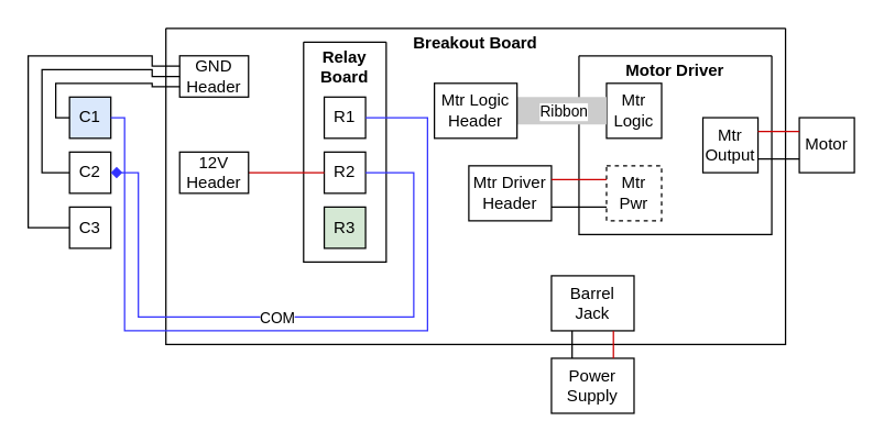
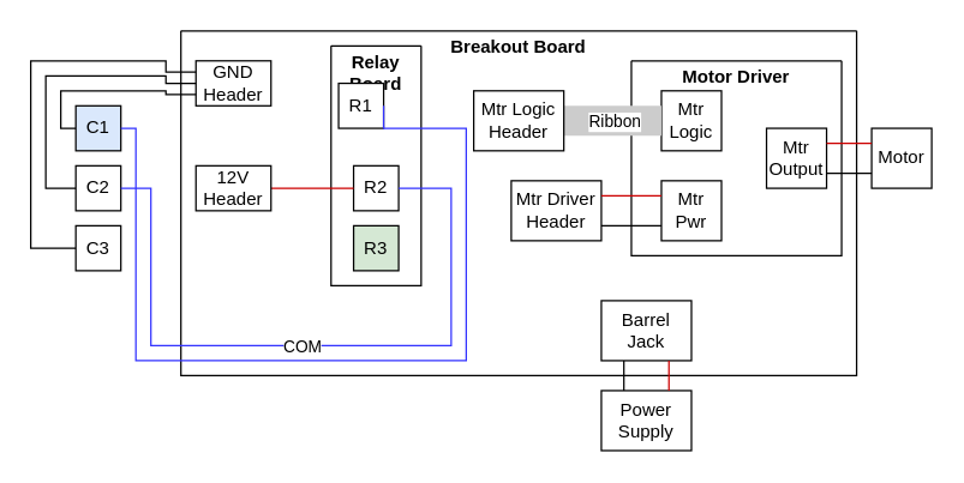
  <mxCell id="0" />
  <mxCell id="1" parent="0" />
  <mxCell id="2" value="Breakout Board" style="swimlane;startSize=0;spacingTop=20;spacingLeft=0;" parent="1" vertex="1"><mxGeometry x="120" y="20" width="450" height="230" as="geometry" /></mxCell>
  <mxCell id="3" value="Relay&#10;Board" style="swimlane;startSize=0;spacingTop=35;" parent="2" vertex="1"><mxGeometry x="100" y="10" width="60" height="160" as="geometry"><mxRectangle x="90" y="10" width="70" height="80" as="alternateBounds" /></mxGeometry></mxCell>
  <mxCell id="4" value="R3" style="whiteSpace=wrap;html=1;aspect=fixed;fillColor=#d5e8d4;" parent="3" vertex="1"><mxGeometry x="15" y="120" width="30" height="30" as="geometry" /></mxCell>
  <mxCell id="5" value="R2" style="whiteSpace=wrap;html=1;aspect=fixed;" parent="3" vertex="1"><mxGeometry x="15" y="80" width="30" height="30" as="geometry" /></mxCell>
- <mxCell id="6" value="R1" style="whiteSpace=wrap;html=1;aspect=fixed;" parent="3" vertex="1"><mxGeometry x="15" y="40" width="30" height="30" as="geometry" /></mxCell>
+ <mxCell id="6" value="R1" style="whiteSpace=wrap;html=1;aspect=fixed;" parent="3" vertex="1"><mxGeometry x="5" y="25" width="30" height="30" as="geometry" /></mxCell>
  <mxCell id="7" value="Motor Driver" style="swimlane;startSize=0;spacingTop=20;" parent="2" vertex="1"><mxGeometry x="300" y="20" width="140" height="130" as="geometry"><mxRectangle x="300" y="20" width="110" height="50" as="alternateBounds" /></mxGeometry></mxCell>
- <mxCell id="8" value="Mtr Pwr" style="whiteSpace=wrap;html=1;aspect=fixed;dashed=1;" parent="7" vertex="1"><mxGeometry x="20" y="80" width="40" height="40" as="geometry" /></mxCell>
+ <mxCell id="8" value="Mtr Pwr" style="whiteSpace=wrap;html=1;aspect=fixed;" parent="7" vertex="1"><mxGeometry x="20" y="80" width="40" height="40" as="geometry" /></mxCell>
  <mxCell id="9" value="Mtr&lt;div&gt;Logic&lt;/div&gt;" style="whiteSpace=wrap;html=1;aspect=fixed;" parent="7" vertex="1"><mxGeometry x="20" y="20" width="40" height="40" as="geometry" /></mxCell>
  <mxCell id="10" value="Mtr&lt;div&gt;Output&lt;/div&gt;" style="whiteSpace=wrap;html=1;aspect=fixed;" parent="7" vertex="1"><mxGeometry x="90" y="45" width="40" height="40" as="geometry" /></mxCell>
  <mxCell id="11" style="edgeStyle=orthogonalEdgeStyle;rounded=0;orthogonalLoop=1;jettySize=auto;html=1;exitX=1;exitY=0.5;exitDx=0;exitDy=0;entryX=0;entryY=0.5;entryDx=0;entryDy=0;strokeColor=#CC0000;endArrow=none;startFill=0;" parent="2" source="12" target="5" edge="1"><mxGeometry relative="1" as="geometry"><Array as="points"><mxPoint x="70" y="105" /><mxPoint x="70" y="105" /></Array></mxGeometry></mxCell>
  <mxCell id="12" value="12V&lt;div&gt;Header&lt;/div&gt;" style="rounded=0;whiteSpace=wrap;html=1;" parent="2" vertex="1"><mxGeometry x="10" y="90" width="50" height="30" as="geometry" /></mxCell>
  <mxCell id="13" value="&lt;div&gt;GND&lt;/div&gt;&lt;div&gt;Header&lt;/div&gt;" style="rounded=0;whiteSpace=wrap;html=1;" parent="2" vertex="1"><mxGeometry x="10" y="20" width="50" height="30" as="geometry" /></mxCell>
  <mxCell id="14" style="edgeStyle=orthogonalEdgeStyle;rounded=0;orthogonalLoop=1;jettySize=auto;html=1;exitX=1;exitY=0.75;exitDx=0;exitDy=0;entryX=0;entryY=0.75;entryDx=0;entryDy=0;endArrow=none;startFill=0;" parent="2" source="15" target="8" edge="1"><mxGeometry relative="1" as="geometry"><Array as="points"><mxPoint x="270" y="130" /></Array></mxGeometry></mxCell>
  <mxCell id="15" value="Mtr Driver Header" style="rounded=0;whiteSpace=wrap;html=1;" parent="2" vertex="1"><mxGeometry x="220" y="100" width="60" height="40" as="geometry" /></mxCell>
  <mxCell id="16" style="edgeStyle=orthogonalEdgeStyle;rounded=0;orthogonalLoop=1;jettySize=auto;html=1;entryX=0;entryY=0.25;entryDx=0;entryDy=0;endArrow=none;startFill=0;strokeColor=#CC0000;exitX=1;exitY=0.25;exitDx=0;exitDy=0;" parent="2" source="15" target="8" edge="1"><mxGeometry relative="1" as="geometry"><mxPoint x="270" y="110" as="sourcePoint" /><mxPoint x="270" y="160" as="targetPoint" /><Array as="points"><mxPoint x="290" y="110" /><mxPoint x="290" y="110" /></Array></mxGeometry></mxCell>
  <mxCell id="17" style="edgeStyle=orthogonalEdgeStyle;rounded=0;orthogonalLoop=1;jettySize=auto;html=1;exitX=1;exitY=0.5;exitDx=0;exitDy=0;entryX=0;entryY=0.5;entryDx=0;entryDy=0;endArrow=none;startFill=0;strokeWidth=20;strokeColor=#CCCCCC;" parent="2" source="19" target="9" edge="1"><mxGeometry relative="1" as="geometry" /></mxCell>
  <mxCell id="18" value="Ribbon" style="edgeLabel;html=1;align=center;verticalAlign=middle;resizable=0;points=[];" parent="17" vertex="1" connectable="0"><mxGeometry x="0.108" relative="1" as="geometry"><mxPoint x="-3" as="offset" /></mxGeometry></mxCell>
  <mxCell id="19" value="Mtr Logic&lt;div&gt;Header&lt;/div&gt;" style="rounded=0;whiteSpace=wrap;html=1;" parent="2" vertex="1"><mxGeometry x="195" y="40" width="60" height="40" as="geometry" /></mxCell>
  <mxCell id="20" value="Barrel Jack" style="rounded=0;whiteSpace=wrap;html=1;" parent="2" vertex="1"><mxGeometry x="280" y="180" width="60" height="40" as="geometry" /></mxCell>
  <mxCell id="21" style="edgeStyle=orthogonalEdgeStyle;rounded=0;orthogonalLoop=1;jettySize=auto;html=1;exitX=0;exitY=0.5;exitDx=0;exitDy=0;endArrow=none;startFill=0;entryX=0;entryY=0.75;entryDx=0;entryDy=0;" parent="1" source="22" target="13" edge="1"><mxGeometry relative="1" as="geometry"><Array as="points"><mxPoint x="40" y="85" /><mxPoint x="40" y="60" /><mxPoint x="110" y="60" /><mxPoint x="110" y="63" /></Array><mxPoint x="130" y="60" as="targetPoint" /></mxGeometry></mxCell>
  <mxCell id="22" value="C1" style="whiteSpace=wrap;html=1;aspect=fixed;fillColor=#dae8fc;" parent="1" vertex="1"><mxGeometry x="50" y="70" width="30" height="30" as="geometry" /></mxCell>
  <mxCell id="23" style="edgeStyle=orthogonalEdgeStyle;rounded=0;orthogonalLoop=1;jettySize=auto;html=1;exitX=0;exitY=0.5;exitDx=0;exitDy=0;entryX=0;entryY=0.5;entryDx=0;entryDy=0;endArrow=none;startFill=0;" parent="1" source="24" target="13" edge="1"><mxGeometry relative="1" as="geometry"><Array as="points"><mxPoint x="30" y="125" /><mxPoint x="30" y="50" /><mxPoint x="110" y="50" /><mxPoint x="110" y="55" /></Array></mxGeometry></mxCell>
  <mxCell id="24" value="C2" style="whiteSpace=wrap;html=1;aspect=fixed;" parent="1" vertex="1"><mxGeometry x="50" y="110" width="30" height="30" as="geometry" /></mxCell>
  <mxCell id="25" style="edgeStyle=orthogonalEdgeStyle;rounded=0;orthogonalLoop=1;jettySize=auto;html=1;exitX=0;exitY=0.5;exitDx=0;exitDy=0;endArrow=none;startFill=0;entryX=0;entryY=0.25;entryDx=0;entryDy=0;" parent="1" source="26" target="13" edge="1"><mxGeometry relative="1" as="geometry"><Array as="points"><mxPoint x="20" y="165" /><mxPoint x="20" y="40" /><mxPoint x="110" y="40" /><mxPoint x="110" y="47" /><mxPoint x="130" y="47" /></Array><mxPoint x="130" y="40" as="targetPoint" /></mxGeometry></mxCell>
  <mxCell id="26" value="C3" style="whiteSpace=wrap;html=1;aspect=fixed;" parent="1" vertex="1"><mxGeometry x="50" y="150" width="30" height="30" as="geometry" /></mxCell>
- <mxCell id="27" style="edgeStyle=orthogonalEdgeStyle;rounded=0;orthogonalLoop=1;jettySize=auto;html=1;exitX=1;exitY=0.5;exitDx=0;exitDy=0;entryX=1;entryY=0.5;entryDx=0;entryDy=0;endArrow=diamond;startFill=0;strokeColor=#3333FF;" parent="1" source="5" target="24" edge="1"><mxGeometry relative="1" as="geometry"><Array as="points"><mxPoint x="300" y="125" /><mxPoint x="300" y="230" /><mxPoint x="100" y="230" /><mxPoint x="100" y="125" /></Array></mxGeometry></mxCell>
+ <mxCell id="27" style="edgeStyle=orthogonalEdgeStyle;rounded=0;orthogonalLoop=1;jettySize=auto;html=1;exitX=1;exitY=0.5;exitDx=0;exitDy=0;entryX=1;entryY=0.5;entryDx=0;entryDy=0;endArrow=none;startFill=0;strokeColor=#3333FF;" parent="1" source="5" target="24" edge="1"><mxGeometry relative="1" as="geometry"><Array as="points"><mxPoint x="300" y="125" /><mxPoint x="300" y="230" /><mxPoint x="100" y="230" /><mxPoint x="100" y="125" /></Array></mxGeometry></mxCell>
  <mxCell id="28" value="COM" style="edgeLabel;html=1;align=center;verticalAlign=middle;resizable=0;points=[];" vertex="1" connectable="0" parent="27"><mxGeometry x="-0.877" relative="1" as="geometry"><mxPoint x="-94" y="105" as="offset" /></mxGeometry></mxCell>
  <mxCell id="29" style="edgeStyle=orthogonalEdgeStyle;rounded=0;orthogonalLoop=1;jettySize=auto;html=1;exitX=1;exitY=0.5;exitDx=0;exitDy=0;entryX=1;entryY=0.5;entryDx=0;entryDy=0;endArrow=none;startFill=0;strokeColor=#3333FF;" parent="1" source="6" target="22" edge="1"><mxGeometry relative="1" as="geometry"><Array as="points"><mxPoint x="310" y="85" /><mxPoint x="310" y="240" /><mxPoint x="90" y="240" /><mxPoint x="90" y="85" /></Array></mxGeometry></mxCell>
  <mxCell id="30" value="Motor" style="whiteSpace=wrap;html=1;aspect=fixed;" parent="1" vertex="1"><mxGeometry x="580" y="85" width="40" height="40" as="geometry" /></mxCell>
  <mxCell id="31" style="edgeStyle=orthogonalEdgeStyle;rounded=0;orthogonalLoop=1;jettySize=auto;html=1;exitX=1;exitY=0.25;exitDx=0;exitDy=0;entryX=0;entryY=0.25;entryDx=0;entryDy=0;endArrow=none;startFill=0;strokeColor=#CC0000;" parent="1" source="10" target="30" edge="1"><mxGeometry relative="1" as="geometry" /></mxCell>
  <mxCell id="32" style="edgeStyle=orthogonalEdgeStyle;rounded=0;orthogonalLoop=1;jettySize=auto;html=1;exitX=1;exitY=0.75;exitDx=0;exitDy=0;entryX=0;entryY=0.75;entryDx=0;entryDy=0;endArrow=none;startFill=0;" parent="1" source="10" target="30" edge="1"><mxGeometry relative="1" as="geometry" /></mxCell>
  <mxCell id="33" value="Power Supply" style="rounded=0;whiteSpace=wrap;html=1;" parent="1" vertex="1"><mxGeometry x="400" y="260" width="60" height="40" as="geometry" /></mxCell>
  <mxCell id="34" style="edgeStyle=orthogonalEdgeStyle;rounded=0;orthogonalLoop=1;jettySize=auto;html=1;entryX=0.75;entryY=0;entryDx=0;entryDy=0;endArrow=none;startFill=0;strokeColor=#CC0000;exitX=0.75;exitY=1;exitDx=0;exitDy=0;" parent="1" source="20" target="33" edge="1"><mxGeometry relative="1" as="geometry"><mxPoint x="400" y="140" as="sourcePoint" /><mxPoint x="450" y="140" as="targetPoint" /><Array as="points"><mxPoint x="445" y="240" /><mxPoint x="445" y="240" /></Array></mxGeometry></mxCell>
  <mxCell id="35" style="edgeStyle=orthogonalEdgeStyle;rounded=0;orthogonalLoop=1;jettySize=auto;html=1;exitX=0.25;exitY=1;exitDx=0;exitDy=0;endArrow=none;startFill=0;entryX=0.25;entryY=0;entryDx=0;entryDy=0;" parent="1" source="20" target="33" edge="1"><mxGeometry relative="1" as="geometry"><Array as="points"><mxPoint x="415" y="260" /><mxPoint x="415" y="260" /></Array><mxPoint x="400" y="160" as="sourcePoint" /><mxPoint x="420" y="270" as="targetPoint" /></mxGeometry></mxCell>
